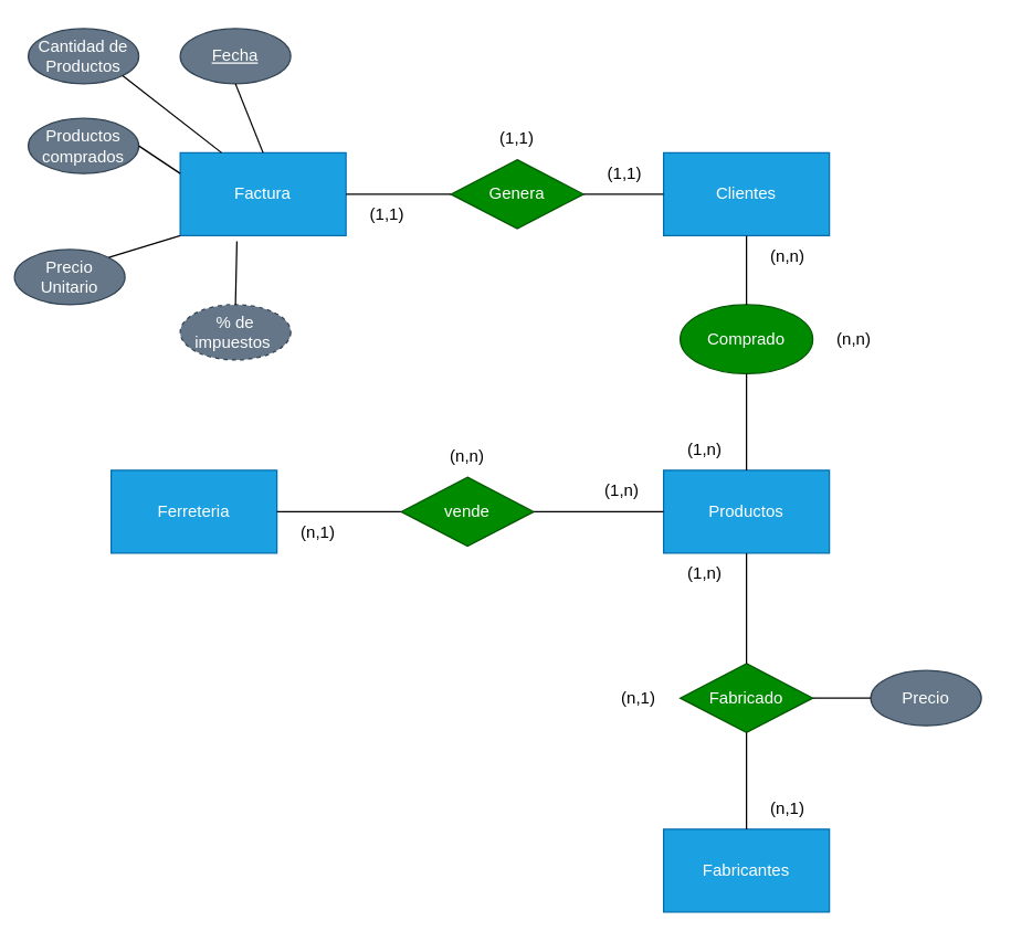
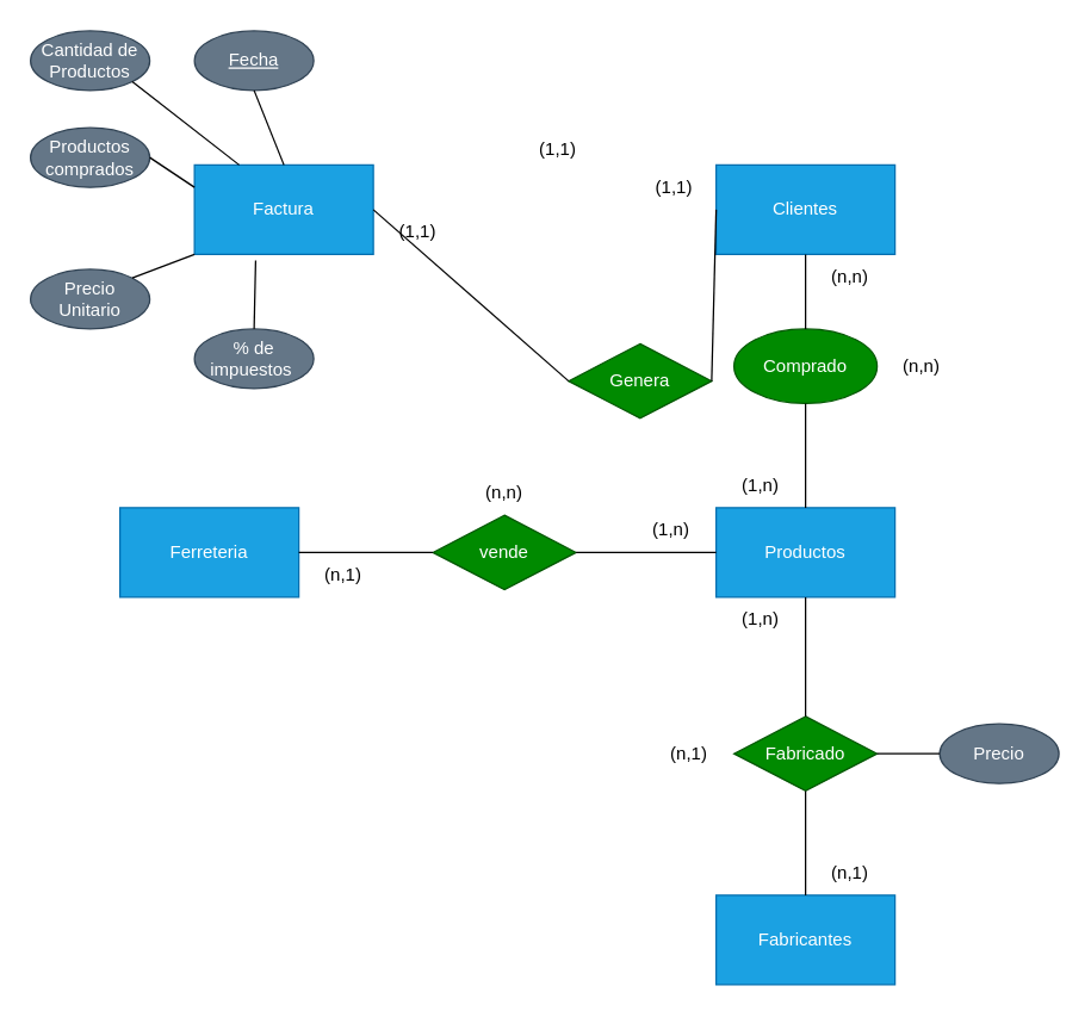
  <mxCell id="0" />
  <mxCell id="1" parent="0" />
  <mxCell id="2" value="Ferreteria" style="rounded=0;whiteSpace=wrap;html=1;fillColor=#1ba1e2;fontColor=#ffffff;strokeColor=#006EAF;" parent="1" vertex="1"><mxGeometry x="80" y="340" width="120" height="60" as="geometry" /></mxCell>
  <mxCell id="3" value="Productos" style="rounded=0;whiteSpace=wrap;html=1;fillColor=#1ba1e2;fontColor=#ffffff;strokeColor=#006EAF;" parent="1" vertex="1"><mxGeometry x="480" y="340" width="120" height="60" as="geometry" /></mxCell>
  <mxCell id="4" value="Fabricantes" style="rounded=0;whiteSpace=wrap;html=1;fillColor=#1ba1e2;fontColor=#ffffff;strokeColor=#006EAF;" parent="1" vertex="1"><mxGeometry x="480" y="600" width="120" height="60" as="geometry" /></mxCell>
  <mxCell id="5" value="Clientes" style="rounded=0;whiteSpace=wrap;html=1;fillColor=#1ba1e2;fontColor=#ffffff;strokeColor=#006EAF;" parent="1" vertex="1"><mxGeometry x="480" y="110" width="120" height="60" as="geometry" /></mxCell>
  <mxCell id="6" value="vende" style="rhombus;whiteSpace=wrap;html=1;fillColor=#008a00;fontColor=#ffffff;strokeColor=#005700;" parent="1" vertex="1"><mxGeometry x="290" y="345" width="96" height="50" as="geometry" /></mxCell>
  <mxCell id="7" value="Comprado" style="ellipse;whiteSpace=wrap;html=1;fillColor=#008a00;fontColor=#ffffff;strokeColor=#005700;" parent="1" vertex="1"><mxGeometry x="492" y="220" width="96" height="50" as="geometry" /></mxCell>
  <mxCell id="8" value="Fabricado" style="rhombus;whiteSpace=wrap;html=1;fillColor=#008a00;fontColor=#ffffff;strokeColor=#005700;" parent="1" vertex="1"><mxGeometry x="492" y="480" width="96" height="50" as="geometry" /></mxCell>
  <mxCell id="9" value="" style="endArrow=none;html=1;rounded=0;exitX=1;exitY=0.5;exitDx=0;exitDy=0;entryX=0;entryY=0.5;entryDx=0;entryDy=0;" parent="1" source="2" target="6" edge="1"><mxGeometry width="50" height="50" relative="1" as="geometry"><mxPoint x="350" y="320" as="sourcePoint" /><mxPoint x="400" y="270" as="targetPoint" /></mxGeometry></mxCell>
  <mxCell id="10" value="" style="endArrow=none;html=1;rounded=0;exitX=1;exitY=0.5;exitDx=0;exitDy=0;entryX=0;entryY=0.5;entryDx=0;entryDy=0;" parent="1" source="6" target="3" edge="1"><mxGeometry width="50" height="50" relative="1" as="geometry"><mxPoint x="350" y="320" as="sourcePoint" /><mxPoint x="400" y="270" as="targetPoint" /></mxGeometry></mxCell>
  <mxCell id="11" value="" style="endArrow=none;html=1;rounded=0;exitX=0.5;exitY=0;exitDx=0;exitDy=0;entryX=0.5;entryY=1;entryDx=0;entryDy=0;" parent="1" source="3" target="7" edge="1"><mxGeometry width="50" height="50" relative="1" as="geometry"><mxPoint x="350" y="320" as="sourcePoint" /><mxPoint x="400" y="270" as="targetPoint" /></mxGeometry></mxCell>
  <mxCell id="12" value="" style="endArrow=none;html=1;rounded=0;exitX=0.5;exitY=1;exitDx=0;exitDy=0;entryX=0.5;entryY=0;entryDx=0;entryDy=0;" parent="1" source="5" target="7" edge="1"><mxGeometry width="50" height="50" relative="1" as="geometry"><mxPoint x="350" y="320" as="sourcePoint" /><mxPoint x="400" y="270" as="targetPoint" /></mxGeometry></mxCell>
  <mxCell id="13" value="" style="endArrow=none;html=1;rounded=0;exitX=0.5;exitY=0;exitDx=0;exitDy=0;entryX=0.5;entryY=1;entryDx=0;entryDy=0;" parent="1" source="8" target="3" edge="1"><mxGeometry width="50" height="50" relative="1" as="geometry"><mxPoint x="350" y="320" as="sourcePoint" /><mxPoint x="400" y="270" as="targetPoint" /></mxGeometry></mxCell>
  <mxCell id="14" value="" style="endArrow=none;html=1;rounded=0;exitX=0.5;exitY=0;exitDx=0;exitDy=0;entryX=0.5;entryY=1;entryDx=0;entryDy=0;" parent="1" source="4" target="8" edge="1"><mxGeometry width="50" height="50" relative="1" as="geometry"><mxPoint x="350" y="320" as="sourcePoint" /><mxPoint x="400" y="270" as="targetPoint" /></mxGeometry></mxCell>
  <mxCell id="15" value="Factura" style="rounded=0;whiteSpace=wrap;html=1;fillColor=#1ba1e2;fontColor=#ffffff;strokeColor=#006EAF;" parent="1" vertex="1"><mxGeometry x="130" y="110" width="120" height="60" as="geometry" /></mxCell>
- <mxCell id="16" value="Genera" style="rhombus;whiteSpace=wrap;html=1;fillColor=#008a00;fontColor=#ffffff;strokeColor=#005700;" parent="1" vertex="1"><mxGeometry x="326" y="115" width="96" height="50" as="geometry" /></mxCell>
+ <mxCell id="16" value="Genera" style="rhombus;whiteSpace=wrap;html=1;fillColor=#008a00;fontColor=#ffffff;strokeColor=#005700;" parent="1" vertex="1"><mxGeometry x="381" y="230" width="96" height="50" as="geometry" /></mxCell>
  <mxCell id="17" value="" style="endArrow=none;html=1;rounded=0;exitX=0;exitY=0.5;exitDx=0;exitDy=0;entryX=1;entryY=0.5;entryDx=0;entryDy=0;" parent="1" source="5" target="16" edge="1"><mxGeometry width="50" height="50" relative="1" as="geometry"><mxPoint x="350" y="320" as="sourcePoint" /><mxPoint x="400" y="270" as="targetPoint" /></mxGeometry></mxCell>
  <mxCell id="18" value="" style="endArrow=none;html=1;rounded=0;exitX=0;exitY=0.5;exitDx=0;exitDy=0;entryX=1;entryY=0.5;entryDx=0;entryDy=0;" parent="1" source="16" target="15" edge="1"><mxGeometry width="50" height="50" relative="1" as="geometry"><mxPoint x="350" y="320" as="sourcePoint" /><mxPoint x="400" y="270" as="targetPoint" /></mxGeometry></mxCell>
  <mxCell id="19" value="Precio" style="ellipse;whiteSpace=wrap;html=1;fillColor=#647687;fontColor=#ffffff;strokeColor=#314354;" parent="1" vertex="1"><mxGeometry x="630" y="485" width="80" height="40" as="geometry" /></mxCell>
  <mxCell id="20" value="" style="endArrow=none;html=1;rounded=0;exitX=1;exitY=0.5;exitDx=0;exitDy=0;entryX=0;entryY=0.5;entryDx=0;entryDy=0;" parent="1" source="8" target="19" edge="1"><mxGeometry width="50" height="50" relative="1" as="geometry"><mxPoint x="350" y="320" as="sourcePoint" /><mxPoint x="400" y="270" as="targetPoint" /></mxGeometry></mxCell>
  <mxCell id="21" value="&lt;u&gt;Fecha&lt;/u&gt;" style="ellipse;whiteSpace=wrap;html=1;fillColor=#647687;fontColor=#ffffff;strokeColor=#314354;" parent="1" vertex="1"><mxGeometry x="130" y="20" width="80" height="40" as="geometry" /></mxCell>
- <mxCell id="22" value="% de impuestos&amp;nbsp;" style="ellipse;whiteSpace=wrap;html=1;fillColor=#647687;fontColor=#ffffff;strokeColor=#314354;dashed=1;" parent="1" vertex="1"><mxGeometry x="130" y="220" width="80" height="40" as="geometry" /></mxCell>
- <mxCell id="23" value="Precio Unitario" style="ellipse;whiteSpace=wrap;html=1;fillColor=#647687;fontColor=#ffffff;strokeColor=#314354;" parent="1" vertex="1"><mxGeometry x="10" y="180" width="80" height="40" as="geometry" /></mxCell>
+ <mxCell id="22" value="% de impuestos&amp;nbsp;" style="ellipse;whiteSpace=wrap;html=1;fillColor=#647687;fontColor=#ffffff;strokeColor=#314354;" parent="1" vertex="1"><mxGeometry x="130" y="220" width="80" height="40" as="geometry" /></mxCell>
+ <mxCell id="23" value="Precio Unitario" style="ellipse;whiteSpace=wrap;html=1;fillColor=#647687;fontColor=#ffffff;strokeColor=#314354;" parent="1" vertex="1"><mxGeometry x="20" width="80" height="40" as="geometry" y="180" /></mxCell>
  <mxCell id="24" value="Productos comprados" style="ellipse;whiteSpace=wrap;html=1;fillColor=#647687;fontColor=#ffffff;strokeColor=#314354;" parent="1" vertex="1"><mxGeometry x="20" y="85" width="80" height="40" as="geometry" /></mxCell>
  <mxCell id="25" value="Cantidad de Productos" style="ellipse;whiteSpace=wrap;html=1;fillColor=#647687;fontColor=#ffffff;strokeColor=#314354;" parent="1" vertex="1"><mxGeometry x="20" y="20" width="80" height="40" as="geometry" /></mxCell>
  <mxCell id="26" value="" style="endArrow=none;html=1;rounded=0;exitX=0.5;exitY=0;exitDx=0;exitDy=0;entryX=0.342;entryY=1.067;entryDx=0;entryDy=0;entryPerimeter=0;" parent="1" source="22" target="15" edge="1"><mxGeometry width="50" height="50" relative="1" as="geometry"><mxPoint x="350" y="320" as="sourcePoint" /><mxPoint x="400" y="270" as="targetPoint" /></mxGeometry></mxCell>
  <mxCell id="27" value="" style="endArrow=none;html=1;rounded=0;exitX=1;exitY=0;exitDx=0;exitDy=0;entryX=0;entryY=1;entryDx=0;entryDy=0;" parent="1" source="23" target="15" edge="1"><mxGeometry width="50" height="50" relative="1" as="geometry"><mxPoint x="350" y="320" as="sourcePoint" /><mxPoint x="400" y="270" as="targetPoint" /></mxGeometry></mxCell>
  <mxCell id="28" value="" style="endArrow=none;html=1;rounded=0;exitX=1;exitY=0.5;exitDx=0;exitDy=0;entryX=0;entryY=0.25;entryDx=0;entryDy=0;" parent="1" source="24" target="15" edge="1"><mxGeometry width="50" height="50" relative="1" as="geometry"><mxPoint x="350" y="320" as="sourcePoint" /><mxPoint x="400" y="270" as="targetPoint" /></mxGeometry></mxCell>
  <mxCell id="29" value="" style="endArrow=none;html=1;rounded=0;exitX=1;exitY=1;exitDx=0;exitDy=0;entryX=0.25;entryY=0;entryDx=0;entryDy=0;" parent="1" source="25" target="15" edge="1"><mxGeometry width="50" height="50" relative="1" as="geometry"><mxPoint x="350" y="320" as="sourcePoint" /><mxPoint x="400" y="270" as="targetPoint" /></mxGeometry></mxCell>
  <mxCell id="30" value="" style="endArrow=none;html=1;rounded=0;exitX=0.5;exitY=1;exitDx=0;exitDy=0;entryX=0.5;entryY=0;entryDx=0;entryDy=0;" parent="1" source="21" target="15" edge="1"><mxGeometry width="50" height="50" relative="1" as="geometry"><mxPoint x="350" y="320" as="sourcePoint" /><mxPoint x="400" y="270" as="targetPoint" /></mxGeometry></mxCell>
  <mxCell id="31" value="(1,n)" style="text;html=1;align=center;verticalAlign=middle;whiteSpace=wrap;rounded=0;" parent="1" vertex="1"><mxGeometry x="420" y="340" width="60" height="30" as="geometry" /></mxCell>
  <mxCell id="32" value="(n,1)" style="text;html=1;align=center;verticalAlign=middle;whiteSpace=wrap;rounded=0;" parent="1" vertex="1"><mxGeometry x="200" y="370" width="60" height="30" as="geometry" /></mxCell>
  <mxCell id="33" value="(n,n)" style="text;html=1;align=center;verticalAlign=middle;whiteSpace=wrap;rounded=0;" parent="1" vertex="1"><mxGeometry x="308" y="315" width="60" height="30" as="geometry" /></mxCell>
  <mxCell id="34" value="(n,1)" style="text;html=1;align=center;verticalAlign=middle;whiteSpace=wrap;rounded=0;" parent="1" vertex="1"><mxGeometry x="540" y="570" width="60" height="30" as="geometry" /></mxCell>
  <mxCell id="35" value="(1,n)" style="text;html=1;align=center;verticalAlign=middle;whiteSpace=wrap;rounded=0;" parent="1" vertex="1"><mxGeometry x="480" y="400" width="60" height="30" as="geometry" /></mxCell>
  <mxCell id="36" value="(n,1)" style="text;html=1;align=center;verticalAlign=middle;whiteSpace=wrap;rounded=0;" parent="1" vertex="1"><mxGeometry x="432" y="490" width="60" height="30" as="geometry" /></mxCell>
  <mxCell id="37" value="(n,n)" style="text;html=1;align=center;verticalAlign=middle;whiteSpace=wrap;rounded=0;" parent="1" vertex="1"><mxGeometry x="540" y="170" width="60" height="30" as="geometry" /></mxCell>
  <mxCell id="38" value="(1,n)" style="text;html=1;align=center;verticalAlign=middle;whiteSpace=wrap;rounded=0;" parent="1" vertex="1"><mxGeometry x="480" y="310" width="60" height="30" as="geometry" /></mxCell>
  <mxCell id="39" value="(n,n)" style="text;html=1;align=center;verticalAlign=middle;whiteSpace=wrap;rounded=0;" parent="1" vertex="1"><mxGeometry x="588" y="230" width="60" height="30" as="geometry" /></mxCell>
  <mxCell id="40" value="(1,1)" style="text;html=1;align=center;verticalAlign=middle;whiteSpace=wrap;rounded=0;" parent="1" vertex="1"><mxGeometry x="250" y="140" width="60" height="30" as="geometry" /></mxCell>
  <mxCell id="41" value="(1,1)" style="text;html=1;align=center;verticalAlign=middle;whiteSpace=wrap;rounded=0;" parent="1" vertex="1"><mxGeometry x="422" y="110" width="60" height="30" as="geometry" /></mxCell>
  <mxCell id="42" value="(1,1)" style="text;html=1;align=center;verticalAlign=middle;whiteSpace=wrap;rounded=0;" parent="1" vertex="1"><mxGeometry x="344" y="85" width="60" height="30" as="geometry" /></mxCell>
